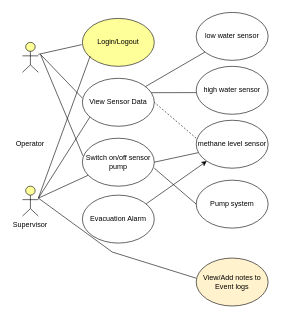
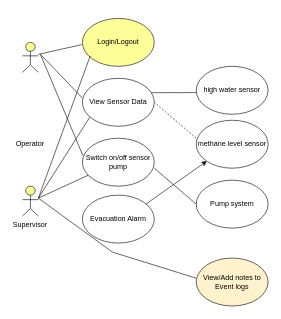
  <mxCell id="0" />
  <mxCell id="1" parent="0" />
  <mxCell id="2" value="" style="html=1;outlineConnect=0;whiteSpace=wrap;fillColor=#ffff99;verticalLabelPosition=bottom;verticalAlign=top;align=center;shape=mxgraph.archimate3.actor;" parent="1" vertex="1"><mxGeometry x="37" y="70" width="26.5" height="50" as="geometry" /></mxCell>
  <mxCell id="3" value="Operator" style="text;html=1;align=center;verticalAlign=middle;whiteSpace=wrap;rounded=0;" parent="1" vertex="1"><mxGeometry x="20.25" y="225" width="60" height="30" as="geometry" /></mxCell>
  <mxCell id="4" value="Login/Logout" style="ellipse;whiteSpace=wrap;html=1;fillColor=#ffff99;" parent="1" vertex="1"><mxGeometry x="137" y="30" width="120" height="80" as="geometry" /></mxCell>
  <mxCell id="5" value="View Sensor Data" style="ellipse;whiteSpace=wrap;html=1;" parent="1" vertex="1"><mxGeometry x="137" y="130" width="120" height="80" as="geometry" /></mxCell>
  <mxCell id="6" value="Switch on/off sensor pump" style="ellipse;whiteSpace=wrap;html=1;" parent="1" vertex="1"><mxGeometry x="137" y="230" width="120" height="80" as="geometry" /></mxCell>
  <mxCell id="7" value="high water sensor" style="ellipse;whiteSpace=wrap;html=1;" parent="1" vertex="1"><mxGeometry x="327" y="110" width="120" height="80" as="geometry" /></mxCell>
- <mxCell id="8" value="low water sensor" style="ellipse;whiteSpace=wrap;html=1;" parent="1" vertex="1"><mxGeometry x="327" y="20" width="120" height="80" as="geometry" /></mxCell>
  <mxCell id="9" value="methane level sensor" style="ellipse;whiteSpace=wrap;html=1;" parent="1" vertex="1"><mxGeometry x="327" y="200" width="120" height="80" as="geometry" /></mxCell>
  <mxCell id="10" value="Pump system" style="ellipse;whiteSpace=wrap;html=1;" parent="1" vertex="1"><mxGeometry x="327" y="300" width="120" height="80" as="geometry" /></mxCell>
- <mxCell id="11" value="" style="endArrow=none;html=1;rounded=0;endFill=0;" parent="1" source="8" target="5" edge="1"><mxGeometry width="50" height="50" relative="1" as="geometry"><mxPoint x="357" y="200" as="sourcePoint" /><mxPoint x="407" y="150" as="targetPoint" /></mxGeometry></mxCell>
  <mxCell id="12" value="" style="endArrow=none;html=1;rounded=0;exitX=-0.002;exitY=0.548;exitDx=0;exitDy=0;exitPerimeter=0;endFill=0;" parent="1" source="7" edge="1"><mxGeometry width="50" height="50" relative="1" as="geometry"><mxPoint x="352" y="96" as="sourcePoint" /><mxPoint x="252" y="154" as="targetPoint" /></mxGeometry></mxCell>
  <mxCell id="13" value="" style="endArrow=none;html=1;rounded=0;exitX=0;exitY=0.375;exitDx=0;exitDy=0;exitPerimeter=0;entryX=1;entryY=0.5;entryDx=0;entryDy=0;endFill=0;dashed=1;" parent="1" source="9" target="5" edge="1"><mxGeometry width="50" height="50" relative="1" as="geometry"><mxPoint x="362" y="106" as="sourcePoint" /><mxPoint x="262" y="164" as="targetPoint" /></mxGeometry></mxCell>
  <mxCell id="14" value="" style="endArrow=none;html=1;rounded=0;exitX=0;exitY=0.375;exitDx=0;exitDy=0;exitPerimeter=0;entryX=1;entryY=0.5;entryDx=0;entryDy=0;endFill=0;" parent="1" edge="1"><mxGeometry width="50" height="50" relative="1" as="geometry"><mxPoint x="327" y="340" as="sourcePoint" /><mxPoint x="257" y="280" as="targetPoint" /></mxGeometry></mxCell>
  <mxCell id="15" value="" style="endArrow=none;html=1;rounded=0;exitX=-0.01;exitY=0.548;exitDx=0;exitDy=0;exitPerimeter=0;entryX=1;entryY=0.5;entryDx=0;entryDy=0;endFill=0;" parent="1" source="4" edge="1"><mxGeometry width="50" height="50" relative="1" as="geometry"><mxPoint x="133.5" y="150" as="sourcePoint" /><mxPoint x="63.5" y="90" as="targetPoint" /></mxGeometry></mxCell>
  <mxCell id="16" value="" style="endArrow=none;html=1;rounded=0;endFill=0;" parent="1" edge="1"><mxGeometry width="50" height="50" relative="1" as="geometry"><mxPoint x="137" y="163" as="sourcePoint" /><mxPoint x="67" y="90" as="targetPoint" /></mxGeometry></mxCell>
  <mxCell id="17" value="" style="endArrow=none;html=1;rounded=0;exitX=0.008;exitY=0.366;exitDx=0;exitDy=0;exitPerimeter=0;endFill=0;" parent="1" source="6" edge="1"><mxGeometry width="50" height="50" relative="1" as="geometry"><mxPoint x="136" y="104" as="sourcePoint" /><mxPoint x="67" y="90" as="targetPoint" /></mxGeometry></mxCell>
  <mxCell id="18" value="" style="html=1;outlineConnect=0;whiteSpace=wrap;fillColor=#ffff99;verticalLabelPosition=bottom;verticalAlign=top;align=center;shape=mxgraph.archimate3.actor;" parent="1" vertex="1"><mxGeometry x="37" y="310" width="26.5" height="50" as="geometry" /></mxCell>
  <mxCell id="19" value="Supervisor" style="text;html=1;align=center;verticalAlign=middle;whiteSpace=wrap;rounded=0;" parent="1" vertex="1"><mxGeometry x="20.25" y="360" width="60" height="30" as="geometry" /></mxCell>
  <mxCell id="20" value="" style="endArrow=none;html=1;rounded=0;entryX=0.108;entryY=0.788;entryDx=0;entryDy=0;entryPerimeter=0;" parent="1" target="4" edge="1"><mxGeometry width="50" height="50" relative="1" as="geometry"><mxPoint x="63.5" y="330" as="sourcePoint" /><mxPoint x="113.5" y="280" as="targetPoint" /></mxGeometry></mxCell>
  <mxCell id="21" value="" style="endArrow=none;html=1;rounded=0;entryX=0.104;entryY=0.809;entryDx=0;entryDy=0;entryPerimeter=0;" parent="1" target="5" edge="1"><mxGeometry width="50" height="50" relative="1" as="geometry"><mxPoint x="63.5" y="330" as="sourcePoint" /><mxPoint x="113.5" y="280" as="targetPoint" /></mxGeometry></mxCell>
  <mxCell id="22" value="" style="endArrow=none;html=1;rounded=0;entryX=0.08;entryY=0.773;entryDx=0;entryDy=0;entryPerimeter=0;" parent="1" target="6" edge="1"><mxGeometry width="50" height="50" relative="1" as="geometry"><mxPoint x="63.5" y="330" as="sourcePoint" /><mxPoint x="113.5" y="280" as="targetPoint" /></mxGeometry></mxCell>
  <mxCell id="23" value="Evacuation Alarm" style="ellipse;whiteSpace=wrap;html=1;" parent="1" vertex="1"><mxGeometry x="137" y="325" width="120" height="80" as="geometry" /></mxCell>
  <mxCell id="24" value="" style="endArrow=classic;html=1;rounded=0;entryX=0;entryY=1;entryDx=0;entryDy=0;exitX=0.889;exitY=0.18;exitDx=0;exitDy=0;exitPerimeter=0;" parent="1" source="23" target="9" edge="1"><mxGeometry width="50" height="50" relative="1" as="geometry"><mxPoint x="247" y="380" as="sourcePoint" /><mxPoint x="297" y="330" as="targetPoint" /></mxGeometry></mxCell>
- <mxCell id="25" value="" style="endArrow=none;html=1;rounded=0;entryX=0.025;entryY=0.677;entryDx=0;entryDy=0;entryPerimeter=0;exitX=1;exitY=0.5;exitDx=0;exitDy=0;" parent="1" source="6" target="9" edge="1"><mxGeometry width="50" height="50" relative="1" as="geometry"><mxPoint x="247" y="270" as="sourcePoint" /><mxPoint x="297" y="220" as="targetPoint" /></mxGeometry></mxCell>
  <mxCell id="26" value="&lt;div&gt;View/Add notes to Event logs&lt;/div&gt;" style="ellipse;whiteSpace=wrap;html=1;fillColor=#fff2cc;" parent="1" vertex="1"><mxGeometry x="327" y="430" width="120" height="80" as="geometry" /></mxCell>
  <mxCell id="27" value="" style="endArrow=none;html=1;rounded=0;entryX=-0.001;entryY=0.42;entryDx=0;entryDy=0;entryPerimeter=0;" parent="1" target="26" edge="1"><mxGeometry width="50" height="50" relative="1" as="geometry"><mxPoint x="63.5" y="330" as="sourcePoint" /><mxPoint x="113.5" y="280" as="targetPoint" /><Array as="points"><mxPoint x="187" y="420" /></Array></mxGeometry></mxCell>
